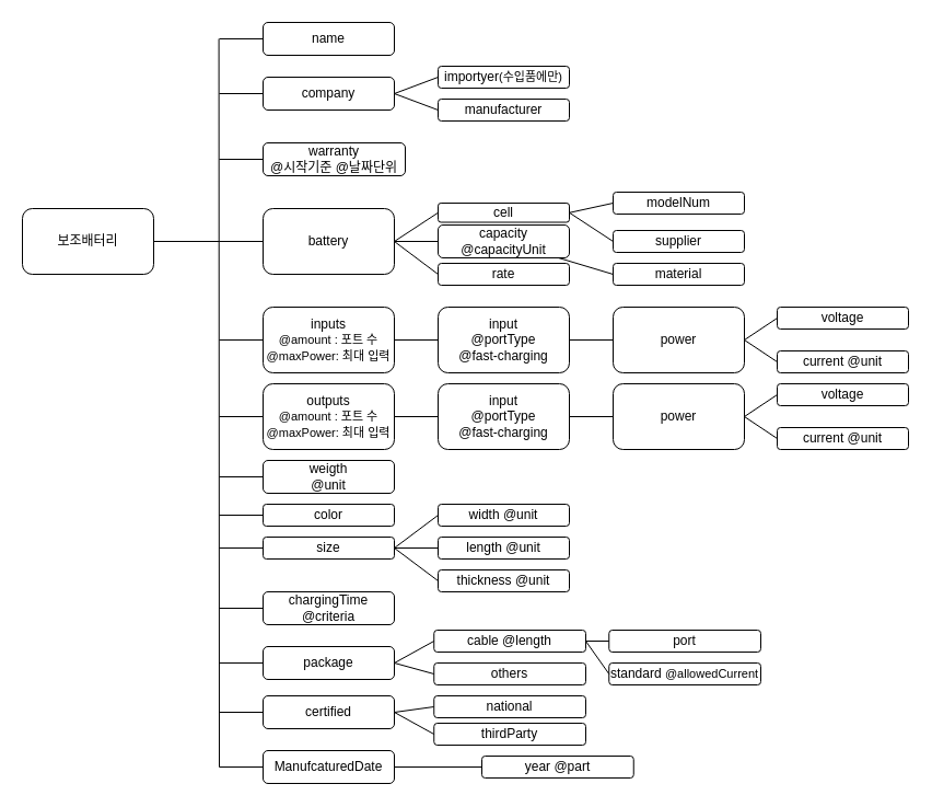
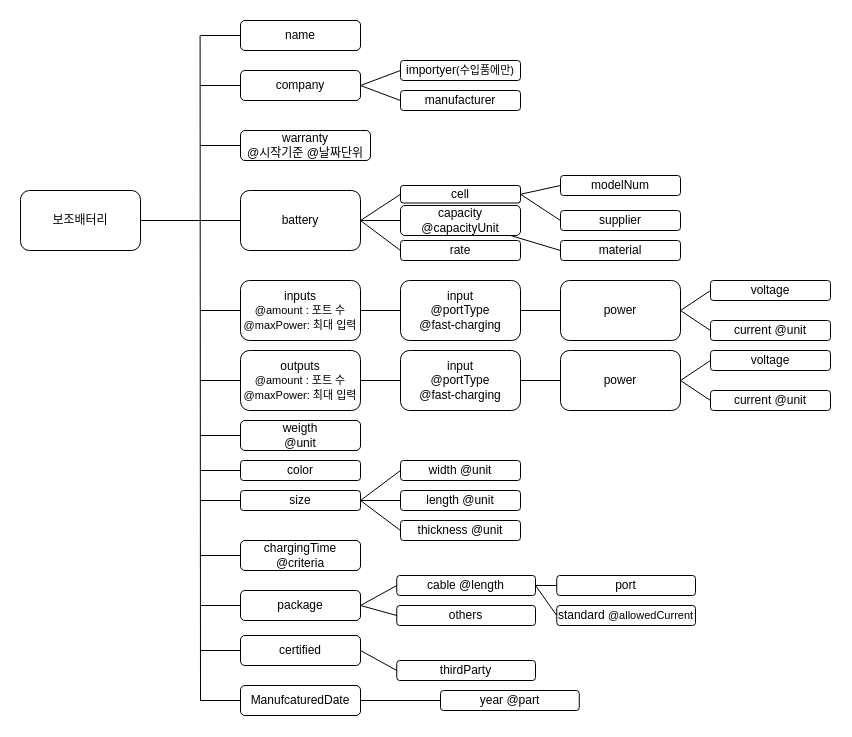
  <mxCell id="0" />
  <mxCell id="1" parent="0" />
  <mxCell id="2" value="보조배터리" style="whiteSpace=wrap;html=1;rounded=1;" parent="1" vertex="1"><mxGeometry x="20" y="190" width="120" height="60" as="geometry" /></mxCell>
  <mxCell id="3" value="" style="endArrow=none;html=1;exitX=1;exitY=0.5;exitDx=0;exitDy=0;" parent="1" source="2" edge="1"><mxGeometry width="50" height="50" relative="1" as="geometry"><mxPoint x="210" y="240" as="sourcePoint" /><mxPoint x="200" y="220" as="targetPoint" /></mxGeometry></mxCell>
  <mxCell id="4" value="" style="endArrow=none;html=1;" parent="1" edge="1"><mxGeometry width="50" height="50" relative="1" as="geometry"><mxPoint x="200" y="700" as="sourcePoint" /><mxPoint x="199.6" y="35" as="targetPoint" /></mxGeometry></mxCell>
  <mxCell id="5" value="" style="endArrow=none;html=1;exitX=1;exitY=0.5;exitDx=0;exitDy=0;entryX=0;entryY=0.5;entryDx=0;entryDy=0;" parent="1" source="46" target="27" edge="1"><mxGeometry width="50" height="50" relative="1" as="geometry"><mxPoint x="480" y="170" as="sourcePoint" /><mxPoint x="390" y="85" as="targetPoint" /></mxGeometry></mxCell>
  <mxCell id="6" value="cell" style="whiteSpace=wrap;html=1;rounded=1;" parent="1" vertex="1"><mxGeometry x="400" y="185" width="120" height="17.5" as="geometry" /></mxCell>
  <mxCell id="7" value="capacity @capacityUnit" style="whiteSpace=wrap;html=1;rounded=1;" parent="1" vertex="1"><mxGeometry x="400" y="205" width="120" height="30" as="geometry" /></mxCell>
  <mxCell id="8" value="material" style="whiteSpace=wrap;html=1;rounded=1;" parent="1" vertex="1"><mxGeometry x="560" y="240" width="120" height="20" as="geometry" /></mxCell>
  <mxCell id="9" value="supplier" style="whiteSpace=wrap;html=1;rounded=1;" parent="1" vertex="1"><mxGeometry x="560" y="210" width="120" height="20" as="geometry" /></mxCell>
  <mxCell id="10" value="modelNum" style="whiteSpace=wrap;html=1;rounded=1;" parent="1" vertex="1"><mxGeometry x="560" y="175" width="120" height="20" as="geometry" /></mxCell>
  <mxCell id="11" value="rate" style="whiteSpace=wrap;html=1;rounded=1;" parent="1" vertex="1"><mxGeometry x="400" y="240" width="120" height="20" as="geometry" /></mxCell>
  <mxCell id="12" value="power" style="whiteSpace=wrap;html=1;rounded=1;" parent="1" vertex="1"><mxGeometry x="560" y="280" width="120" height="60" as="geometry" /></mxCell>
  <mxCell id="13" value="" style="endArrow=none;html=1;exitX=1;exitY=0.5;exitDx=0;exitDy=0;entryX=0;entryY=0.5;entryDx=0;entryDy=0;" parent="1" source="6" target="9" edge="1"><mxGeometry width="50" height="50" relative="1" as="geometry"><mxPoint x="640" y="160" as="sourcePoint" /><mxPoint x="550" y="210" as="targetPoint" /></mxGeometry></mxCell>
  <mxCell id="14" value="" style="endArrow=none;html=1;entryX=0;entryY=0.5;entryDx=0;entryDy=0;exitX=1;exitY=0.5;exitDx=0;exitDy=0;" parent="1" source="6" target="10" edge="1"><mxGeometry width="50" height="50" relative="1" as="geometry"><mxPoint x="520" y="220" as="sourcePoint" /><mxPoint x="687.96" y="157.98" as="targetPoint" /></mxGeometry></mxCell>
  <mxCell id="15" value="" style="endArrow=none;html=1;entryX=0;entryY=0.5;entryDx=0;entryDy=0;" parent="1" target="11" edge="1"><mxGeometry width="50" height="50" relative="1" as="geometry"><mxPoint x="360" y="220" as="sourcePoint" /><mxPoint x="490" y="280" as="targetPoint" /></mxGeometry></mxCell>
  <mxCell id="16" value="" style="endArrow=none;html=1;exitX=0;exitY=0.5;exitDx=0;exitDy=0;" parent="1" source="8" target="7" edge="1"><mxGeometry width="50" height="50" relative="1" as="geometry"><mxPoint x="640" y="260" as="sourcePoint" /><mxPoint x="690" y="210" as="targetPoint" /></mxGeometry></mxCell>
  <mxCell id="17" value="" style="endArrow=none;html=1;entryX=0;entryY=0.5;entryDx=0;entryDy=0;" parent="1" target="7" edge="1"><mxGeometry width="50" height="50" relative="1" as="geometry"><mxPoint x="360" y="220" as="sourcePoint" /><mxPoint x="410" y="220" as="targetPoint" /></mxGeometry></mxCell>
  <mxCell id="18" value="" style="endArrow=none;html=1;exitX=1;exitY=0.5;exitDx=0;exitDy=0;entryX=0;entryY=0.5;entryDx=0;entryDy=0;" parent="1" source="38" target="80" edge="1"><mxGeometry width="50" height="50" relative="1" as="geometry"><mxPoint x="400" y="420" as="sourcePoint" /><mxPoint x="420" y="310" as="targetPoint" /></mxGeometry></mxCell>
  <mxCell id="19" value="voltage" style="whiteSpace=wrap;html=1;rounded=1;" parent="1" vertex="1"><mxGeometry x="710" y="280" width="120" height="20" as="geometry" /></mxCell>
  <mxCell id="20" value="current @unit" style="whiteSpace=wrap;html=1;rounded=1;" parent="1" vertex="1"><mxGeometry x="710" y="320" width="120" height="20" as="geometry" /></mxCell>
  <mxCell id="21" value="" style="endArrow=none;html=1;exitX=1;exitY=0.5;exitDx=0;exitDy=0;entryX=0;entryY=0.5;entryDx=0;entryDy=0;" parent="1" source="12" target="19" edge="1"><mxGeometry width="50" height="50" relative="1" as="geometry"><mxPoint x="380" y="350" as="sourcePoint" /><mxPoint x="430" y="300" as="targetPoint" /></mxGeometry></mxCell>
  <mxCell id="22" value="" style="endArrow=none;html=1;exitX=1;exitY=0.5;exitDx=0;exitDy=0;entryX=0;entryY=0.5;entryDx=0;entryDy=0;" parent="1" source="12" target="20" edge="1"><mxGeometry width="50" height="50" relative="1" as="geometry"><mxPoint x="500" y="410" as="sourcePoint" /><mxPoint x="550" y="430" as="targetPoint" /></mxGeometry></mxCell>
  <mxCell id="23" value="" style="endArrow=none;html=1;exitX=1;exitY=0.5;exitDx=0;exitDy=0;entryX=0;entryY=0.5;entryDx=0;entryDy=0;" parent="1" source="53" target="55" edge="1"><mxGeometry width="50" height="50" relative="1" as="geometry"><mxPoint x="380" y="650" as="sourcePoint" /><mxPoint x="430" y="600" as="targetPoint" /></mxGeometry></mxCell>
  <mxCell id="24" value="" style="endArrow=none;html=1;exitX=1;exitY=0.5;exitDx=0;exitDy=0;entryX=0;entryY=0.5;entryDx=0;entryDy=0;" parent="1" source="53" target="56" edge="1"><mxGeometry width="50" height="50" relative="1" as="geometry"><mxPoint x="360" y="600" as="sourcePoint" /><mxPoint x="390" y="600" as="targetPoint" /></mxGeometry></mxCell>
  <mxCell id="25" value="" style="endArrow=none;html=1;entryX=0;entryY=0.5;entryDx=0;entryDy=0;exitX=1;exitY=0.5;exitDx=0;exitDy=0;" parent="1" source="53" target="57" edge="1"><mxGeometry width="50" height="50" relative="1" as="geometry"><mxPoint x="370" y="570" as="sourcePoint" /><mxPoint x="430" y="600" as="targetPoint" /></mxGeometry></mxCell>
  <mxCell id="26" value="" style="endArrow=none;html=1;exitX=1;exitY=0.5;exitDx=0;exitDy=0;entryX=0;entryY=0.5;entryDx=0;entryDy=0;" parent="1" source="41" target="6" edge="1"><mxGeometry width="50" height="50" relative="1" as="geometry"><mxPoint x="380" y="170" as="sourcePoint" /><mxPoint x="430" y="120" as="targetPoint" /></mxGeometry></mxCell>
  <mxCell id="27" value="importyer&lt;font style=&quot;font-size: 11px&quot;&gt;(수입품에만)&lt;/font&gt;" style="whiteSpace=wrap;html=1;rounded=1;" parent="1" vertex="1"><mxGeometry x="400" y="60" width="120" height="20" as="geometry" /></mxCell>
  <mxCell id="28" value="manufacturer" style="whiteSpace=wrap;html=1;rounded=1;" parent="1" vertex="1"><mxGeometry x="400" y="90" width="120" height="20" as="geometry" /></mxCell>
  <mxCell id="29" value="" style="endArrow=none;html=1;entryX=1;entryY=0.5;entryDx=0;entryDy=0;exitX=0;exitY=0.5;exitDx=0;exitDy=0;" parent="1" source="28" target="46" edge="1"><mxGeometry width="50" height="50" relative="1" as="geometry"><mxPoint x="420" y="130" as="sourcePoint" /><mxPoint x="250" y="95" as="targetPoint" /></mxGeometry></mxCell>
  <mxCell id="30" value="" style="group" parent="1" vertex="1" connectable="0"><mxGeometry x="200" y="420" width="160" height="30" as="geometry" /></mxCell>
  <mxCell id="31" value="weigth&lt;br&gt;@unit" style="whiteSpace=wrap;html=1;rounded=1;" parent="30" vertex="1"><mxGeometry x="40" width="120" height="30" as="geometry" /></mxCell>
  <mxCell id="32" value="" style="endArrow=none;html=1;entryX=0;entryY=0.5;entryDx=0;entryDy=0;" parent="30" target="31" edge="1"><mxGeometry width="50" height="50" relative="1" as="geometry"><mxPoint y="15" as="sourcePoint" /><mxPoint x="-30" y="-60" as="targetPoint" /></mxGeometry></mxCell>
  <mxCell id="33" value="" style="group" parent="1" vertex="1" connectable="0"><mxGeometry x="200" y="460" width="160" height="20" as="geometry" /></mxCell>
  <mxCell id="34" value="color" style="whiteSpace=wrap;html=1;rounded=1;" parent="33" vertex="1"><mxGeometry x="40" width="120" height="20" as="geometry" /></mxCell>
  <mxCell id="35" value="" style="endArrow=none;html=1;entryX=0;entryY=0.5;entryDx=0;entryDy=0;" parent="33" target="34" edge="1"><mxGeometry width="50" height="50" relative="1" as="geometry"><mxPoint y="10" as="sourcePoint" /><mxPoint x="230" y="-260" as="targetPoint" /></mxGeometry></mxCell>
  <mxCell id="36" value="" style="group" parent="1" vertex="1" connectable="0"><mxGeometry x="200" y="280" width="160" height="60" as="geometry" /></mxCell>
  <mxCell id="37" value="" style="endArrow=none;html=1;entryX=0;entryY=0.5;entryDx=0;entryDy=0;" parent="36" target="38" edge="1"><mxGeometry width="50" height="50" relative="1" as="geometry"><mxPoint y="30" as="sourcePoint" /><mxPoint x="40" y="210" as="targetPoint" /></mxGeometry></mxCell>
  <mxCell id="38" value="&lt;font&gt;&lt;font style=&quot;font-size: 12px&quot;&gt;inputs&lt;/font&gt;&lt;br&gt;&lt;span style=&quot;font-size: 11px&quot;&gt;@amount : 포트 수&lt;/span&gt;&lt;br&gt;&lt;span style=&quot;font-size: 11px&quot;&gt;@maxPower: 최대 입력&lt;/span&gt;&lt;/font&gt;" style="whiteSpace=wrap;html=1;rounded=1;" parent="36" vertex="1"><mxGeometry x="40" width="120" height="60" as="geometry" /></mxCell>
  <mxCell id="39" value="" style="group" parent="1" vertex="1" connectable="0"><mxGeometry x="200" y="190" width="160" height="90" as="geometry" /></mxCell>
  <mxCell id="40" value="" style="endArrow=none;html=1;entryX=0;entryY=0.5;entryDx=0;entryDy=0;" parent="39" target="41" edge="1"><mxGeometry width="50" height="50" relative="1" as="geometry"><mxPoint y="30" as="sourcePoint" /><mxPoint x="150" y="110" as="targetPoint" /></mxGeometry></mxCell>
  <mxCell id="41" value="battery" style="whiteSpace=wrap;html=1;rounded=1;" parent="39" vertex="1"><mxGeometry x="40" width="120" height="60" as="geometry" /></mxCell>
  <mxCell id="42" value="" style="group" parent="1" vertex="1" connectable="0"><mxGeometry x="200" y="130" width="170" height="30" as="geometry" /></mxCell>
  <mxCell id="43" value="warranty&lt;br&gt;@시작기준 @날짜단위" style="whiteSpace=wrap;html=1;rounded=1;" parent="42" vertex="1"><mxGeometry x="40" width="130" height="30" as="geometry" /></mxCell>
  <mxCell id="44" value="" style="endArrow=none;html=1;entryX=0;entryY=0.5;entryDx=0;entryDy=0;" parent="42" target="43" edge="1"><mxGeometry width="50" height="50" relative="1" as="geometry"><mxPoint y="15" as="sourcePoint" /><mxPoint x="230" y="170" as="targetPoint" /></mxGeometry></mxCell>
  <mxCell id="45" value="" style="group" parent="1" vertex="1" connectable="0"><mxGeometry x="200" y="70" width="160" height="30" as="geometry" /></mxCell>
  <mxCell id="46" value="company" style="whiteSpace=wrap;html=1;rounded=1;" parent="45" vertex="1"><mxGeometry x="40" width="120" height="30" as="geometry" /></mxCell>
  <mxCell id="47" value="" style="endArrow=none;html=1;entryX=0;entryY=0.5;entryDx=0;entryDy=0;" parent="45" target="46" edge="1"><mxGeometry width="50" height="50" relative="1" as="geometry"><mxPoint y="15" as="sourcePoint" /><mxPoint x="230" y="30" as="targetPoint" /></mxGeometry></mxCell>
  <mxCell id="48" value="" style="group" parent="1" vertex="1" connectable="0"><mxGeometry x="200" y="20" width="160" height="30" as="geometry" /></mxCell>
  <mxCell id="49" value="name" style="whiteSpace=wrap;html=1;rounded=1;" parent="48" vertex="1"><mxGeometry x="40" width="120" height="30" as="geometry" /></mxCell>
  <mxCell id="50" value="" style="endArrow=none;html=1;entryX=0;entryY=0.5;entryDx=0;entryDy=0;" parent="48" target="49" edge="1"><mxGeometry width="50" height="50" relative="1" as="geometry"><mxPoint y="15" as="sourcePoint" /><mxPoint x="-30" y="-20" as="targetPoint" /></mxGeometry></mxCell>
  <mxCell id="51" value="" style="group" parent="1" vertex="1" connectable="0"><mxGeometry x="200" y="490" width="160" height="20" as="geometry" /></mxCell>
  <mxCell id="52" value="" style="endArrow=none;html=1;entryX=0;entryY=0.5;entryDx=0;entryDy=0;" parent="51" target="53" edge="1"><mxGeometry width="50" height="50" relative="1" as="geometry"><mxPoint y="10" as="sourcePoint" /><mxPoint x="150" y="40" as="targetPoint" /></mxGeometry></mxCell>
  <mxCell id="53" value="size" style="whiteSpace=wrap;html=1;rounded=1;" parent="51" vertex="1"><mxGeometry x="40" width="120" height="20" as="geometry" /></mxCell>
  <mxCell id="54" value="" style="group" parent="1" vertex="1" connectable="0"><mxGeometry x="400" y="460" width="120" height="80" as="geometry" /></mxCell>
  <mxCell id="55" value="width @unit" style="whiteSpace=wrap;html=1;rounded=1;" parent="54" vertex="1"><mxGeometry width="120" height="20" as="geometry" /></mxCell>
  <mxCell id="56" value="length @unit" style="whiteSpace=wrap;html=1;rounded=1;" parent="54" vertex="1"><mxGeometry y="30" width="120" height="20" as="geometry" /></mxCell>
  <mxCell id="57" value="thickness @unit" style="whiteSpace=wrap;html=1;rounded=1;" parent="54" vertex="1"><mxGeometry y="60" width="120" height="20" as="geometry" /></mxCell>
  <mxCell id="58" value="" style="group" parent="1" vertex="1" connectable="0"><mxGeometry x="200" y="540" width="160" height="30" as="geometry" /></mxCell>
  <mxCell id="59" value="chargingTime&lt;br&gt;@criteria" style="whiteSpace=wrap;html=1;rounded=1;" parent="58" vertex="1"><mxGeometry x="40" width="120" height="30" as="geometry" /></mxCell>
  <mxCell id="60" value="" style="endArrow=none;html=1;entryX=0;entryY=0.5;entryDx=0;entryDy=0;" parent="58" target="59" edge="1"><mxGeometry width="50" height="50" relative="1" as="geometry"><mxPoint y="15" as="sourcePoint" /><mxPoint x="-30" y="-60" as="targetPoint" /></mxGeometry></mxCell>
  <mxCell id="61" value="" style="group" parent="1" vertex="1" connectable="0"><mxGeometry x="200" y="590" width="160" height="30" as="geometry" /></mxCell>
  <mxCell id="62" value="package" style="whiteSpace=wrap;html=1;rounded=1;" parent="61" vertex="1"><mxGeometry x="40" width="120" height="30" as="geometry" /></mxCell>
  <mxCell id="63" value="" style="endArrow=none;html=1;entryX=0;entryY=0.5;entryDx=0;entryDy=0;" parent="61" target="62" edge="1"><mxGeometry width="50" height="50" relative="1" as="geometry"><mxPoint y="15" as="sourcePoint" /><mxPoint x="-30" y="-60" as="targetPoint" /></mxGeometry></mxCell>
  <mxCell id="64" value="" style="group" parent="1" vertex="1" connectable="0"><mxGeometry x="350" y="575" width="185" height="30" as="geometry" /></mxCell>
  <mxCell id="65" value="cable @length" style="whiteSpace=wrap;html=1;rounded=1;" parent="64" vertex="1"><mxGeometry x="46.25" width="138.75" height="20" as="geometry" /></mxCell>
  <mxCell id="66" value="" style="endArrow=none;html=1;entryX=0;entryY=0.5;entryDx=0;entryDy=0;exitX=1;exitY=0.5;exitDx=0;exitDy=0;" parent="1" source="62" target="65" edge="1"><mxGeometry width="50" height="50" relative="1" as="geometry"><mxPoint x="390" y="625" as="sourcePoint" /><mxPoint x="325.312" y="550" as="targetPoint" /></mxGeometry></mxCell>
  <mxCell id="67" value="" style="group" parent="1" vertex="1" connectable="0"><mxGeometry x="350" y="605" width="185" height="30" as="geometry" /></mxCell>
  <mxCell id="68" value="others" style="whiteSpace=wrap;html=1;rounded=1;" parent="67" vertex="1"><mxGeometry x="46.25" width="138.75" height="20" as="geometry" /></mxCell>
  <mxCell id="69" value="" style="endArrow=none;html=1;entryX=0;entryY=0.5;entryDx=0;entryDy=0;exitX=1;exitY=0.5;exitDx=0;exitDy=0;" parent="1" source="62" target="68" edge="1"><mxGeometry width="50" height="50" relative="1" as="geometry"><mxPoint x="370" y="635" as="sourcePoint" /><mxPoint x="406.25" y="620" as="targetPoint" /></mxGeometry></mxCell>
  <mxCell id="70" value="" style="group" parent="1" vertex="1" connectable="0"><mxGeometry x="510" y="575" width="185" height="30" as="geometry" /></mxCell>
  <mxCell id="71" value="port" style="whiteSpace=wrap;html=1;rounded=1;" parent="70" vertex="1"><mxGeometry x="46.25" width="138.75" height="20" as="geometry" /></mxCell>
  <mxCell id="72" value="" style="endArrow=none;html=1;entryX=0;entryY=0.5;entryDx=0;entryDy=0;exitX=1;exitY=0.5;exitDx=0;exitDy=0;" parent="1" source="65" target="71" edge="1"><mxGeometry width="50" height="50" relative="1" as="geometry"><mxPoint x="545" y="605" as="sourcePoint" /><mxPoint x="510.312" y="530" as="targetPoint" /></mxGeometry></mxCell>
  <mxCell id="73" value="standard &lt;font style=&quot;font-size: 11px&quot;&gt;@allowedCurrent&lt;/font&gt;" style="whiteSpace=wrap;html=1;rounded=1;" parent="1" vertex="1"><mxGeometry x="556.25" y="605" width="138.75" height="20" as="geometry" /></mxCell>
  <mxCell id="74" value="" style="endArrow=none;html=1;entryX=0;entryY=0.5;entryDx=0;entryDy=0;exitX=1;exitY=0.5;exitDx=0;exitDy=0;" parent="1" source="65" target="73" edge="1"><mxGeometry width="50" height="50" relative="1" as="geometry"><mxPoint x="550" y="640" as="sourcePoint" /><mxPoint x="566.25" y="610" as="targetPoint" /></mxGeometry></mxCell>
  <mxCell id="75" value="" style="group" parent="1" vertex="1" connectable="0"><mxGeometry x="200" y="685" width="160" height="30" as="geometry" /></mxCell>
  <mxCell id="76" value="ManufcaturedDate" style="whiteSpace=wrap;html=1;rounded=1;" parent="75" vertex="1"><mxGeometry x="40" width="120" height="30" as="geometry" /></mxCell>
  <mxCell id="77" value="" style="endArrow=none;html=1;entryX=0;entryY=0.5;entryDx=0;entryDy=0;" parent="75" target="76" edge="1"><mxGeometry width="50" height="50" relative="1" as="geometry"><mxPoint y="15" as="sourcePoint" /><mxPoint x="-30" y="-60" as="targetPoint" /></mxGeometry></mxCell>
  <mxCell id="78" value="" style="endArrow=none;html=1;exitX=1;exitY=0.5;exitDx=0;exitDy=0;entryX=0;entryY=0.5;entryDx=0;entryDy=0;" parent="1" source="76" target="79" edge="1"><mxGeometry width="50" height="50" relative="1" as="geometry"><mxPoint x="545" y="620" as="sourcePoint" /><mxPoint x="410" y="675" as="targetPoint" /></mxGeometry></mxCell>
  <mxCell id="79" value="year @part" style="whiteSpace=wrap;html=1;rounded=1;" parent="1" vertex="1"><mxGeometry x="440" y="690" width="138.75" height="20" as="geometry" /></mxCell>
  <mxCell id="80" value="input&lt;br&gt;@portType&lt;br&gt;@fast-charging" style="whiteSpace=wrap;html=1;rounded=1;" parent="1" vertex="1"><mxGeometry x="400" y="280" width="120" height="60" as="geometry" /></mxCell>
  <mxCell id="81" value="" style="endArrow=none;html=1;entryX=1;entryY=0.5;entryDx=0;entryDy=0;exitX=0;exitY=0.5;exitDx=0;exitDy=0;" parent="1" source="12" target="80" edge="1"><mxGeometry width="50" height="50" relative="1" as="geometry"><mxPoint x="580" y="310" as="sourcePoint" /><mxPoint x="410" y="320" as="targetPoint" /></mxGeometry></mxCell>
  <mxCell id="82" value="power" style="whiteSpace=wrap;html=1;rounded=1;" parent="1" vertex="1"><mxGeometry x="560" y="350" width="120" height="60" as="geometry" /></mxCell>
  <mxCell id="83" value="" style="endArrow=none;html=1;exitX=1;exitY=0.5;exitDx=0;exitDy=0;entryX=0;entryY=0.5;entryDx=0;entryDy=0;" parent="1" source="88" target="89" edge="1"><mxGeometry width="50" height="50" relative="1" as="geometry"><mxPoint x="400" y="490" as="sourcePoint" /><mxPoint x="420" y="380" as="targetPoint" /></mxGeometry></mxCell>
  <mxCell id="84" value="voltage" style="whiteSpace=wrap;html=1;rounded=1;" parent="1" vertex="1"><mxGeometry x="710" y="350" width="120" height="20" as="geometry" /></mxCell>
  <mxCell id="85" value="current @unit" style="whiteSpace=wrap;html=1;rounded=1;" parent="1" vertex="1"><mxGeometry x="710" y="390" width="120" height="20" as="geometry" /></mxCell>
  <mxCell id="86" value="" style="endArrow=none;html=1;exitX=1;exitY=0.5;exitDx=0;exitDy=0;entryX=0;entryY=0.5;entryDx=0;entryDy=0;" parent="1" source="82" target="84" edge="1"><mxGeometry width="50" height="50" relative="1" as="geometry"><mxPoint x="380" y="420" as="sourcePoint" /><mxPoint x="430" y="370" as="targetPoint" /></mxGeometry></mxCell>
  <mxCell id="87" value="" style="endArrow=none;html=1;exitX=1;exitY=0.5;exitDx=0;exitDy=0;entryX=0;entryY=0.5;entryDx=0;entryDy=0;" parent="1" source="82" target="85" edge="1"><mxGeometry width="50" height="50" relative="1" as="geometry"><mxPoint x="500" y="480" as="sourcePoint" /><mxPoint x="550" y="500" as="targetPoint" /></mxGeometry></mxCell>
  <mxCell id="88" value="&lt;font&gt;outputs&lt;br&gt;&lt;span style=&quot;font-size: 11px&quot;&gt;@amount : 포트 수&lt;/span&gt;&lt;br&gt;&lt;span style=&quot;font-size: 11px&quot;&gt;@maxPower: 최대 입력&lt;/span&gt;&lt;/font&gt;" style="whiteSpace=wrap;html=1;rounded=1;" parent="1" vertex="1"><mxGeometry x="240" y="350" width="120" height="60" as="geometry" /></mxCell>
  <mxCell id="89" value="input&lt;br&gt;@portType&lt;br&gt;@fast-charging" style="whiteSpace=wrap;html=1;rounded=1;" parent="1" vertex="1"><mxGeometry x="400" y="350" width="120" height="60" as="geometry" /></mxCell>
  <mxCell id="90" value="" style="endArrow=none;html=1;entryX=1;entryY=0.5;entryDx=0;entryDy=0;exitX=0;exitY=0.5;exitDx=0;exitDy=0;" parent="1" source="82" target="89" edge="1"><mxGeometry width="50" height="50" relative="1" as="geometry"><mxPoint x="580" y="380" as="sourcePoint" /><mxPoint x="410" y="390" as="targetPoint" /></mxGeometry></mxCell>
  <mxCell id="91" value="" style="endArrow=none;html=1;entryX=0;entryY=0.5;entryDx=0;entryDy=0;" parent="1" target="88" edge="1"><mxGeometry width="50" height="50" relative="1" as="geometry"><mxPoint x="200" y="380" as="sourcePoint" /><mxPoint x="250" y="320" as="targetPoint" /></mxGeometry></mxCell>
  <mxCell id="92" value="" style="group" vertex="1" connectable="0" parent="1"><mxGeometry x="200" y="635" width="160" height="30" as="geometry" /></mxCell>
  <mxCell id="93" value="" style="endArrow=none;html=1;entryX=0;entryY=0.5;entryDx=0;entryDy=0;" edge="1" parent="92"><mxGeometry width="50" height="50" relative="1" as="geometry"><mxPoint y="15" as="sourcePoint" /><mxPoint x="40" y="15" as="targetPoint" /></mxGeometry></mxCell>
  <mxCell id="94" value="certified" style="whiteSpace=wrap;html=1;rounded=1;" vertex="1" parent="1"><mxGeometry x="240" y="635" width="120" height="30" as="geometry" /></mxCell>
- <mxCell id="95" value="" style="endArrow=none;html=1;exitX=1;exitY=0.5;exitDx=0;exitDy=0;entryX=0;entryY=0.5;entryDx=0;entryDy=0;" edge="1" parent="1" source="94" target="97"><mxGeometry width="50" height="50" relative="1" as="geometry"><mxPoint x="390" y="649.66" as="sourcePoint" /><mxPoint x="400" y="650" as="targetPoint" /></mxGeometry></mxCell>
  <mxCell id="96" value="" style="group" vertex="1" connectable="0" parent="1"><mxGeometry x="350" y="635" width="185" height="30" as="geometry" /></mxCell>
- <mxCell id="97" value="national" style="whiteSpace=wrap;html=1;rounded=1;" vertex="1" parent="96"><mxGeometry x="46.25" width="138.75" height="20" as="geometry" /></mxCell>
  <mxCell id="98" value="thirdParty" style="whiteSpace=wrap;html=1;rounded=1;" vertex="1" parent="1"><mxGeometry x="396.25" y="660" width="138.75" height="20" as="geometry" /></mxCell>
  <mxCell id="99" value="" style="endArrow=none;html=1;exitX=1;exitY=0.5;exitDx=0;exitDy=0;entryX=0;entryY=0.5;entryDx=0;entryDy=0;" edge="1" parent="1" source="94" target="98"><mxGeometry width="50" height="50" relative="1" as="geometry"><mxPoint x="560" y="670" as="sourcePoint" /><mxPoint x="390" y="665" as="targetPoint" /></mxGeometry></mxCell>
